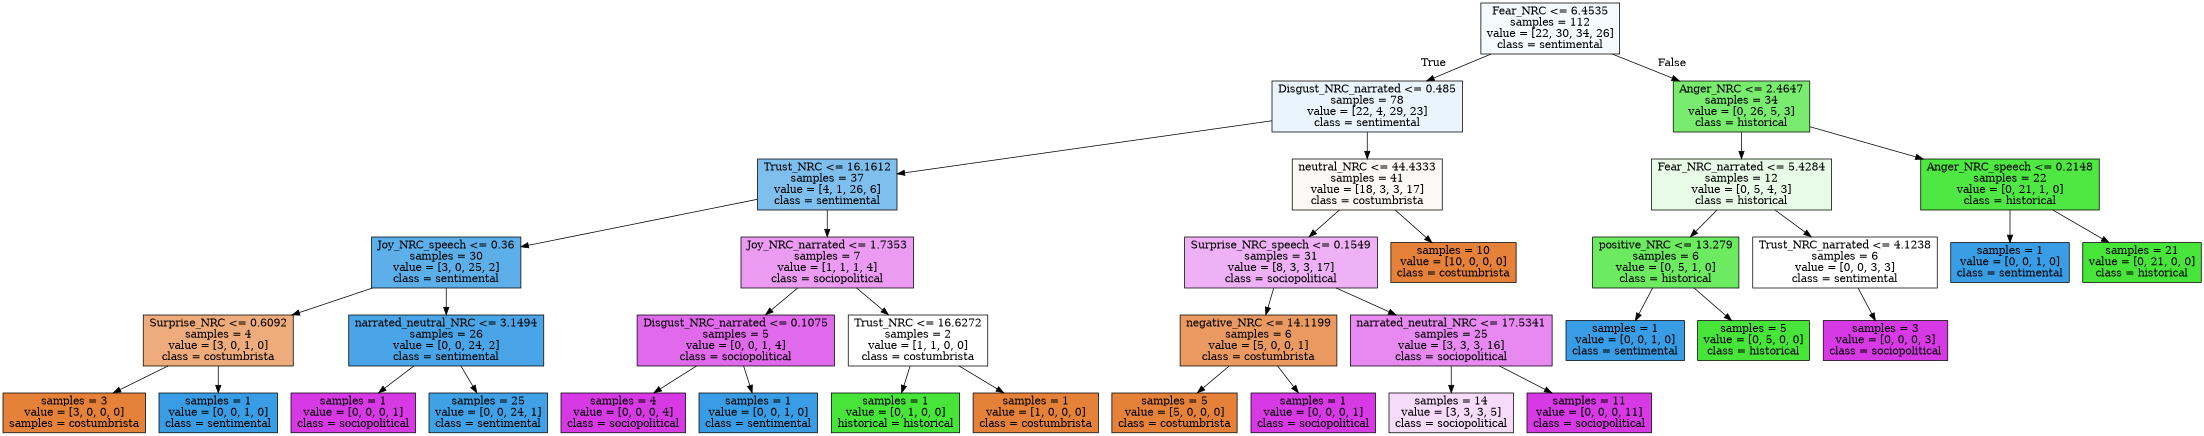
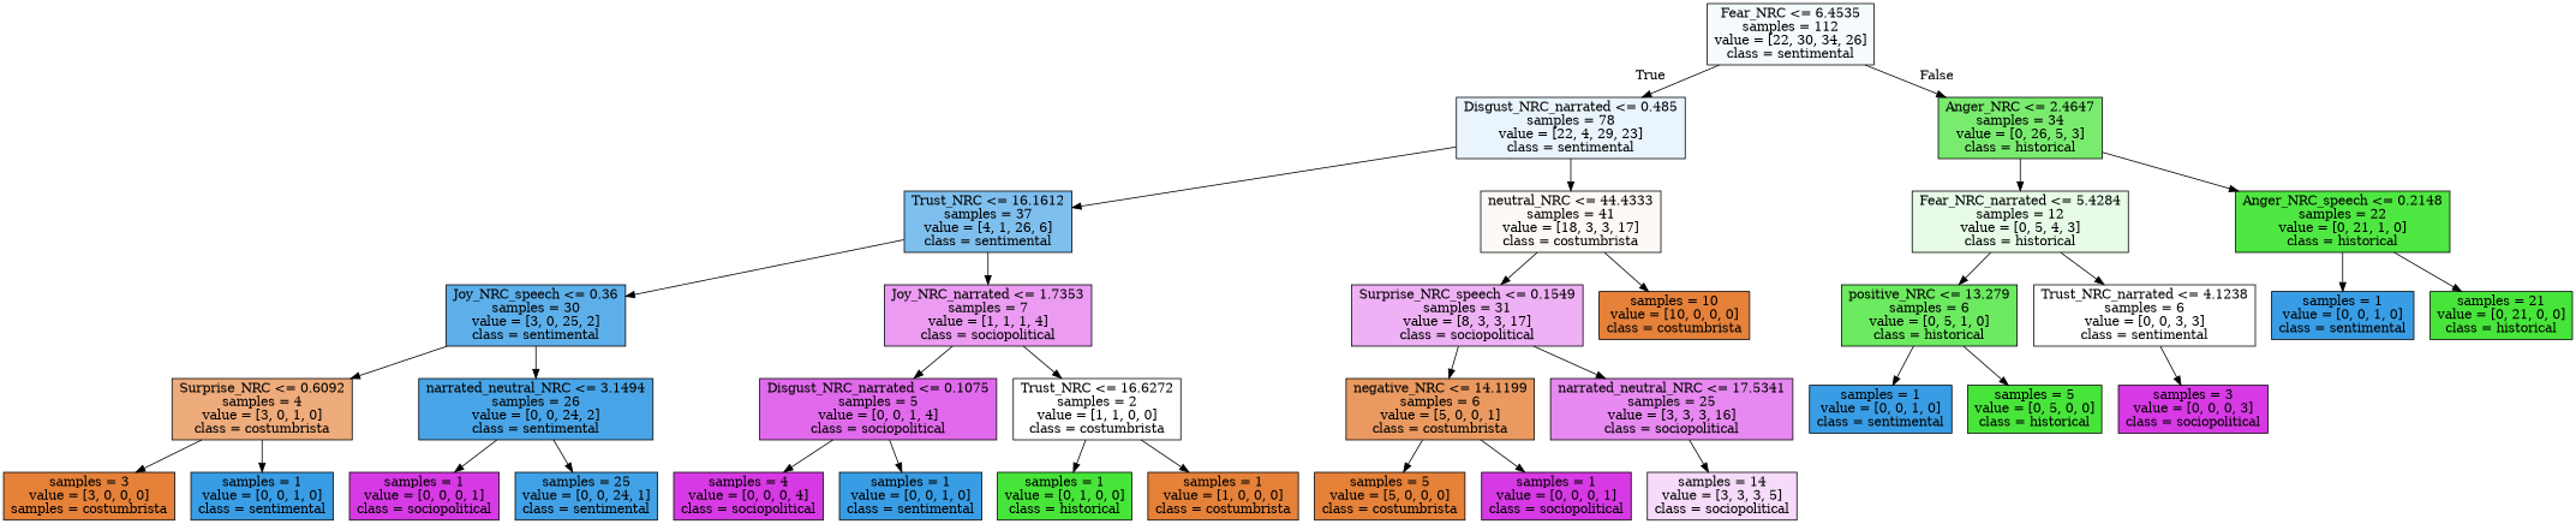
  digraph {
    node [color=black fillcolor="#d739e5ff" shape=box style=filled]
    n1 [fillcolor="#399de50c" label="Fear_NRC <= 6.4535\nsamples = 112\nvalue = [22, 30, 34, 26]\nclass = sentimental"]
    n2 [fillcolor="#399de51c" label="Disgust_NRC_narrated <= 0.485\nsamples = 78\nvalue = [22, 4, 29, 23]\nclass = sentimental"]
    n3 [fillcolor="#47e539b9" label="Anger_NRC <= 2.4647\nsamples = 34\nvalue = [0, 26, 5, 3]\nclass = historical"]
    n4 [fillcolor="#399de5a5" label="Trust_NRC <= 16.1612\nsamples = 37\nvalue = [4, 1, 26, 6]\nclass = sentimental"]
    n5 [fillcolor="#e581390b" label="neutral_NRC <= 44.4333\nsamples = 41\nvalue = [18, 3, 3, 17]\nclass = costumbrista"]
    n6 [fillcolor="#47e53920" label="Fear_NRC_narrated <= 5.4284\nsamples = 12\nvalue = [0, 5, 4, 3]\nclass = historical"]
    n7 [fillcolor="#47e539f3" label="Anger_NRC_speech <= 0.2148\nsamples = 22\nvalue = [0, 21, 1, 0]\nclass = historical"]
    n8 [fillcolor="#399de5d0" label="Joy_NRC_speech <= 0.36\nsamples = 30\nvalue = [3, 0, 25, 2]\nclass = sentimental"]
    n9 [fillcolor="#d739e57f" label="Joy_NRC_narrated <= 1.7353\nsamples = 7\nvalue = [1, 1, 1, 4]\nclass = sociopolitical"]
    n10 [fillcolor="#d739e564" label="Surprise_NRC_speech <= 0.1549\nsamples = 31\nvalue = [8, 3, 3, 17]\nclass = sociopolitical"]
    n11 [fillcolor="#e58139ff" label="samples = 10\nvalue = [10, 0, 0, 0]\nclass = costumbrista"]
    n12 [fillcolor="#e58139aa" label="Surprise_NRC <= 0.6092\nsamples = 4\nvalue = [3, 0, 1, 0]\nclass = costumbrista"]
    n13 [fillcolor="#399de5ea" label="narrated_neutral_NRC <= 3.1494\nsamples = 26\nvalue = [0, 0, 24, 2]\nclass = sentimental"]
    n14 [fillcolor="#d739e5bf" label="Disgust_NRC_narrated <= 0.1075\nsamples = 5\nvalue = [0, 0, 1, 4]\nclass = sociopolitical"]
    n15 [fillcolor="#e5813900" label="Trust_NRC <= 16.6272\nsamples = 2\nvalue = [1, 1, 0, 0]\nclass = costumbrista"]
    n16 [fillcolor="#e58139ff" label="samples = 3\nvalue = [3, 0, 0, 0]\nsamples = costumbrista"]
    n17 [fillcolor="#399de5ff" label="samples = 1\nvalue = [0, 0, 1, 0]\nclass = sentimental"]
    n18 [label="samples = 1\nvalue = [0, 0, 0, 1]\nclass = sociopolitical"]
    n19 [fillcolor="#399de5f4" label="samples = 25\nvalue = [0, 0, 24, 1]\nclass = sentimental"]
    n20 [label="samples = 4\nvalue = [0, 0, 0, 4]\nclass = sociopolitical"]
    n21 [fillcolor="#399de5ff" label="samples = 1\nvalue = [0, 0, 1, 0]\nclass = sentimental"]
-   n22 [fillcolor="#47e539ff" label="samples = 1\nvalue = [0, 1, 0, 0]\nhistorical = historical"]
+   n22 [fillcolor="#47e539ff" label="samples = 1\nvalue = [0, 1, 0, 0]\nclass = historical"]
    n23 [fillcolor="#e58139ff" label="samples = 1\nvalue = [1, 0, 0, 0]\nclass = costumbrista"]
    n24 [fillcolor="#e58139cc" label="negative_NRC <= 14.1199\nsamples = 6\nvalue = [5, 0, 0, 1]\nclass = costumbrista"]
    n25 [fillcolor="#d739e597" label="narrated_neutral_NRC <= 17.5341\nsamples = 25\nvalue = [3, 3, 3, 16]\nclass = sociopolitical"]
    n26 [fillcolor="#e58139ff" label="samples = 5\nvalue = [5, 0, 0, 0]\nclass = costumbrista"]
    n27 [label="samples = 1\nvalue = [0, 0, 0, 1]\nclass = sociopolitical"]
    n28 [fillcolor="#d739e52e" label="samples = 14\nvalue = [3, 3, 3, 5]\nclass = sociopolitical"]
-   n29 [label="samples = 11\nvalue = [0, 0, 0, 11]\nclass = sociopolitical"]
    n30 [fillcolor="#47e539cc" label="positive_NRC <= 13.279\nsamples = 6\nvalue = [0, 5, 1, 0]\nclass = historical"]
    n31 [fillcolor="#399de500" label="Trust_NRC_narrated <= 4.1238\nsamples = 6\nvalue = [0, 0, 3, 3]\nclass = sentimental"]
    n32 [fillcolor="#399de5ff" label="samples = 1\nvalue = [0, 0, 1, 0]\nclass = sentimental"]
    n33 [fillcolor="#47e539ff" label="samples = 21\nvalue = [0, 21, 0, 0]\nclass = historical"]
    n34 [fillcolor="#399de5ff" label="samples = 1\nvalue = [0, 0, 1, 0]\nclass = sentimental"]
    n35 [fillcolor="#47e539ff" label="samples = 5\nvalue = [0, 5, 0, 0]\nclass = historical"]
    n36 [label="samples = 3\nvalue = [0, 0, 0, 3]\nclass = sociopolitical"]
    n1 -> n2 [headlabel=True labelangle=45 labeldistance=2.5]
    n1 -> n3 [headlabel=False labelangle=-45 labeldistance=2.5]
    n2 -> n4
    n2 -> n5
    n3 -> n6
    n3 -> n7
    n4 -> n8
    n4 -> n9
    n5 -> n10
    n5 -> n11
    n6 -> n30
    n6 -> n31
    n7 -> n32
    n7 -> n33
    n8 -> n12
    n8 -> n13
    n9 -> n14
    n9 -> n15
    n10 -> n24
    n10 -> n25
    n12 -> n16
    n12 -> n17
    n13 -> n18
    n13 -> n19
    n14 -> n20
    n14 -> n21
    n15 -> n22
    n15 -> n23
    n24 -> n26
    n24 -> n27
    n25 -> n28
-   n25 -> n29
    n30 -> n34
    n30 -> n35
    n31 -> n36
  }
